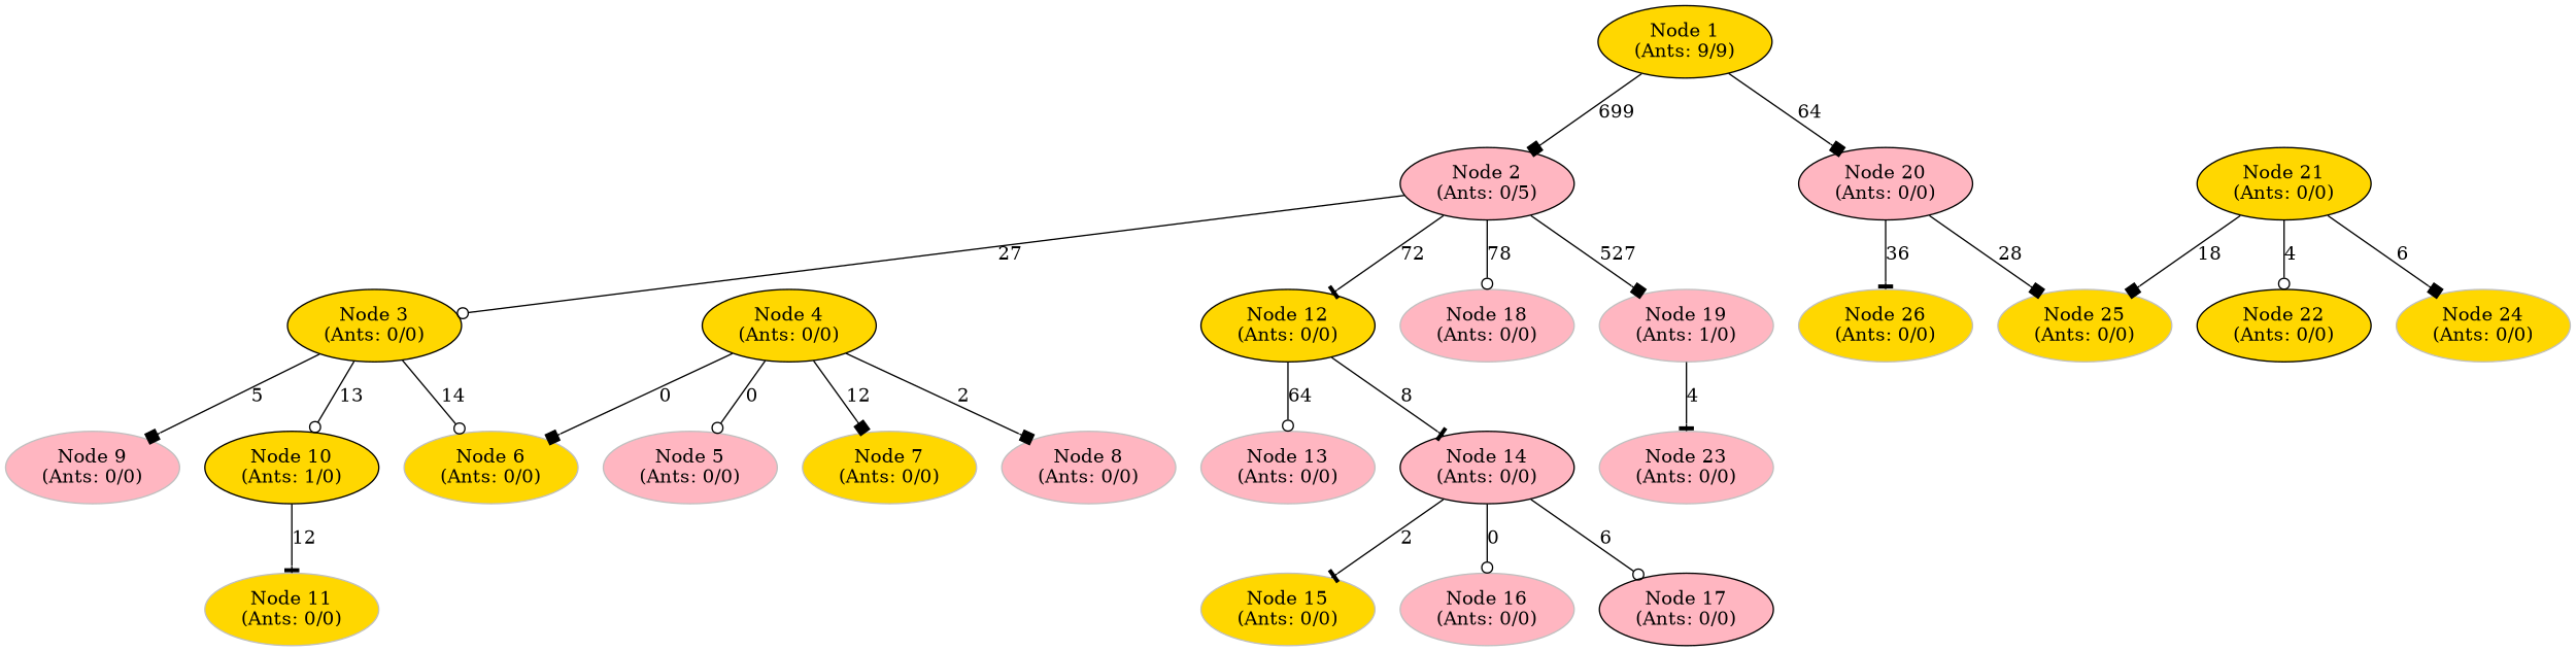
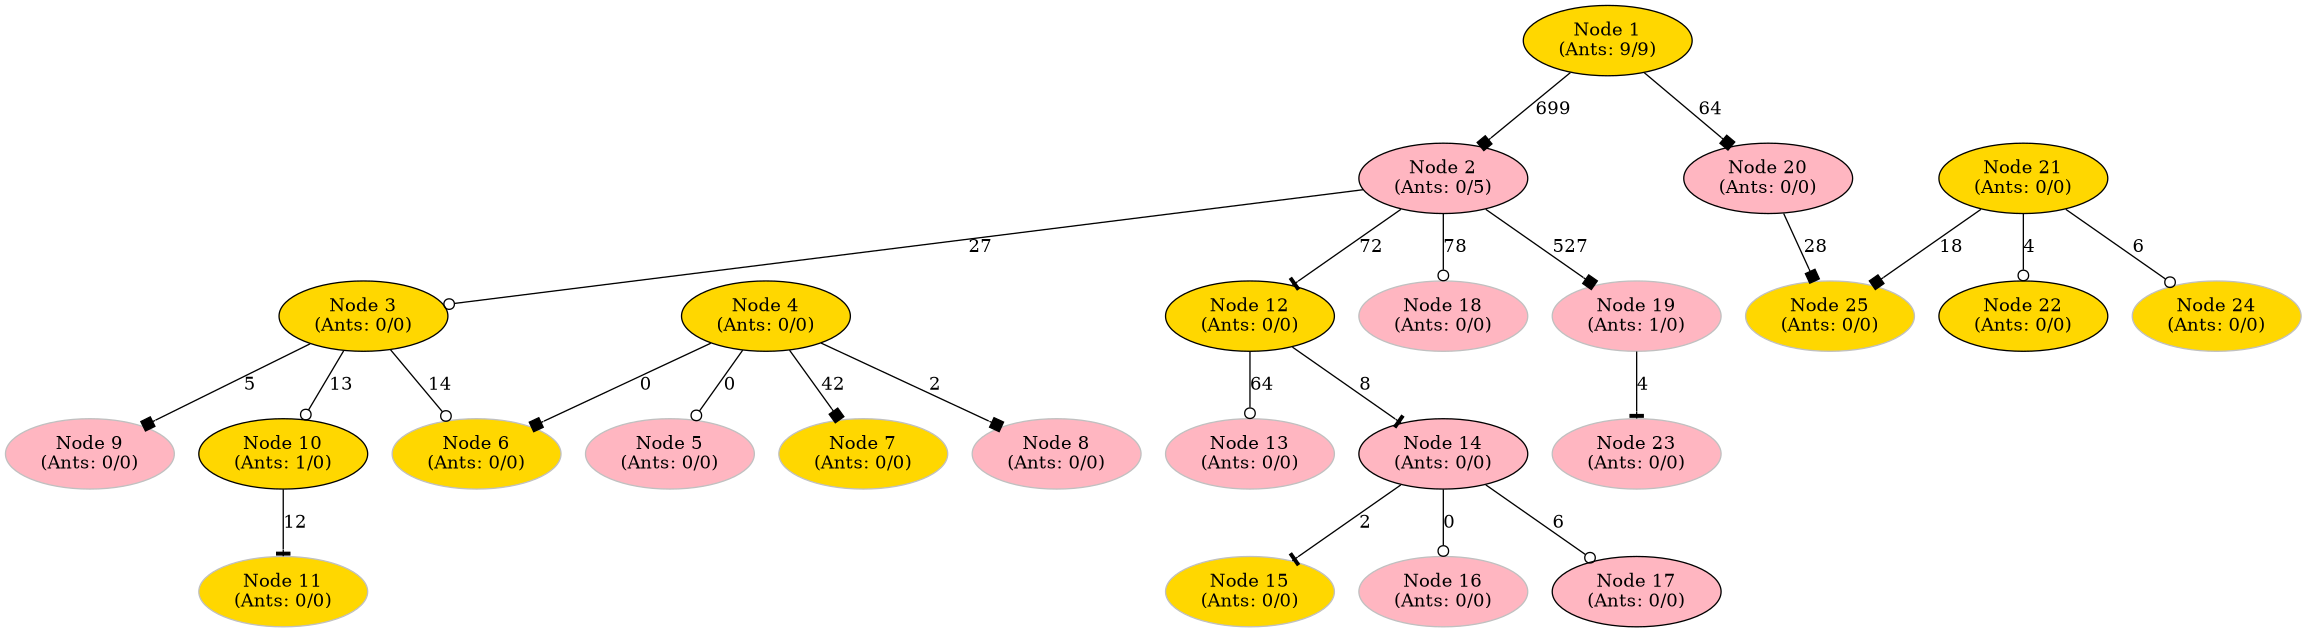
  digraph {
    node [fillcolor=gold style=filled color=gray]
    edge [arrowhead=box]
    "Node 1\n(Ants: 9/9)" [color=""]
    "Node 2\n(Ants: 0/5)" [fillcolor=lightpink color=""]
    "Node 20\n(Ants: 0/0)" [fillcolor=lightpink color=""]
    "Node 3\n(Ants: 0/0)" [color=""]
    "Node 12\n(Ants: 0/0)" [color=""]
    "Node 18\n(Ants: 0/0)" [fillcolor=lightpink]
    "Node 19\n(Ants: 1/0)" [fillcolor=lightpink]
-   "Node 26\n(Ants: 0/0)"
    "Node 25\n(Ants: 0/0)"
    "Node 9\n(Ants: 0/0)" [fillcolor=lightpink]
    "Node 10\n(Ants: 1/0)" [color=""]
    "Node 6\n(Ants: 0/0)"
    "Node 13\n(Ants: 0/0)" [fillcolor=lightpink]
    "Node 14\n(Ants: 0/0)" [fillcolor=lightpink color=""]
    "Node 23\n(Ants: 0/0)" [fillcolor=lightpink]
    "Node 4\n(Ants: 0/0)" [color=""]
    "Node 5\n(Ants: 0/0)" [fillcolor=lightpink]
    "Node 7\n(Ants: 0/0)"
    "Node 8\n(Ants: 0/0)" [fillcolor=lightpink]
    "Node 11\n(Ants: 0/0)"
    "Node 15\n(Ants: 0/0)"
    "Node 16\n(Ants: 0/0)" [fillcolor=lightpink]
    "Node 17\n(Ants: 0/0)" [color=black fillcolor=lightpink]
    "Node 21\n(Ants: 0/0)" [color=""]
    "Node 22\n(Ants: 0/0)" [color=""]
    "Node 24\n(Ants: 0/0)"
    "Node 1\n(Ants: 9/9)" -> "Node 2\n(Ants: 0/5)" [label=699]
    "Node 1\n(Ants: 9/9)" -> "Node 20\n(Ants: 0/0)" [label=64]
    "Node 2\n(Ants: 0/5)" -> "Node 3\n(Ants: 0/0)" [arrowhead=odot label=27]
    "Node 2\n(Ants: 0/5)" -> "Node 12\n(Ants: 0/0)" [arrowhead=tee label=72]
    "Node 2\n(Ants: 0/5)" -> "Node 18\n(Ants: 0/0)" [arrowhead=odot label=78]
    "Node 2\n(Ants: 0/5)" -> "Node 19\n(Ants: 1/0)" [label=527]
-   "Node 20\n(Ants: 0/0)" -> "Node 26\n(Ants: 0/0)" [arrowhead=tee label=36]
    "Node 20\n(Ants: 0/0)" -> "Node 25\n(Ants: 0/0)" [label=28]
    "Node 3\n(Ants: 0/0)" -> "Node 9\n(Ants: 0/0)" [label=5]
    "Node 3\n(Ants: 0/0)" -> "Node 10\n(Ants: 1/0)" [arrowhead=odot label=13]
    "Node 3\n(Ants: 0/0)" -> "Node 6\n(Ants: 0/0)" [arrowhead=odot label=14]
    "Node 12\n(Ants: 0/0)" -> "Node 13\n(Ants: 0/0)" [arrowhead=odot label=64]
    "Node 12\n(Ants: 0/0)" -> "Node 14\n(Ants: 0/0)" [arrowhead=tee label=8]
    "Node 19\n(Ants: 1/0)" -> "Node 23\n(Ants: 0/0)" [arrowhead=tee label=4]
    "Node 10\n(Ants: 1/0)" -> "Node 11\n(Ants: 0/0)" [arrowhead=tee label=12]
    "Node 14\n(Ants: 0/0)" -> "Node 15\n(Ants: 0/0)" [arrowhead=tee label=2]
    "Node 14\n(Ants: 0/0)" -> "Node 16\n(Ants: 0/0)" [arrowhead=odot label=0]
    "Node 14\n(Ants: 0/0)" -> "Node 17\n(Ants: 0/0)" [arrowhead=odot label=6]
    "Node 4\n(Ants: 0/0)" -> "Node 6\n(Ants: 0/0)" [label=0]
    "Node 4\n(Ants: 0/0)" -> "Node 5\n(Ants: 0/0)" [arrowhead=odot label=0]
-   "Node 4\n(Ants: 0/0)" -> "Node 7\n(Ants: 0/0)" [label=12]
+   "Node 4\n(Ants: 0/0)" -> "Node 7\n(Ants: 0/0)" [label=42]
    "Node 4\n(Ants: 0/0)" -> "Node 8\n(Ants: 0/0)" [label=2]
    "Node 21\n(Ants: 0/0)" -> "Node 25\n(Ants: 0/0)" [label=18]
    "Node 21\n(Ants: 0/0)" -> "Node 22\n(Ants: 0/0)" [arrowhead=odot label=4]
-   "Node 21\n(Ants: 0/0)" -> "Node 24\n(Ants: 0/0)" [label=6]
+   "Node 21\n(Ants: 0/0)" -> "Node 24\n(Ants: 0/0)" [arrowhead=odot label=6]
  }
